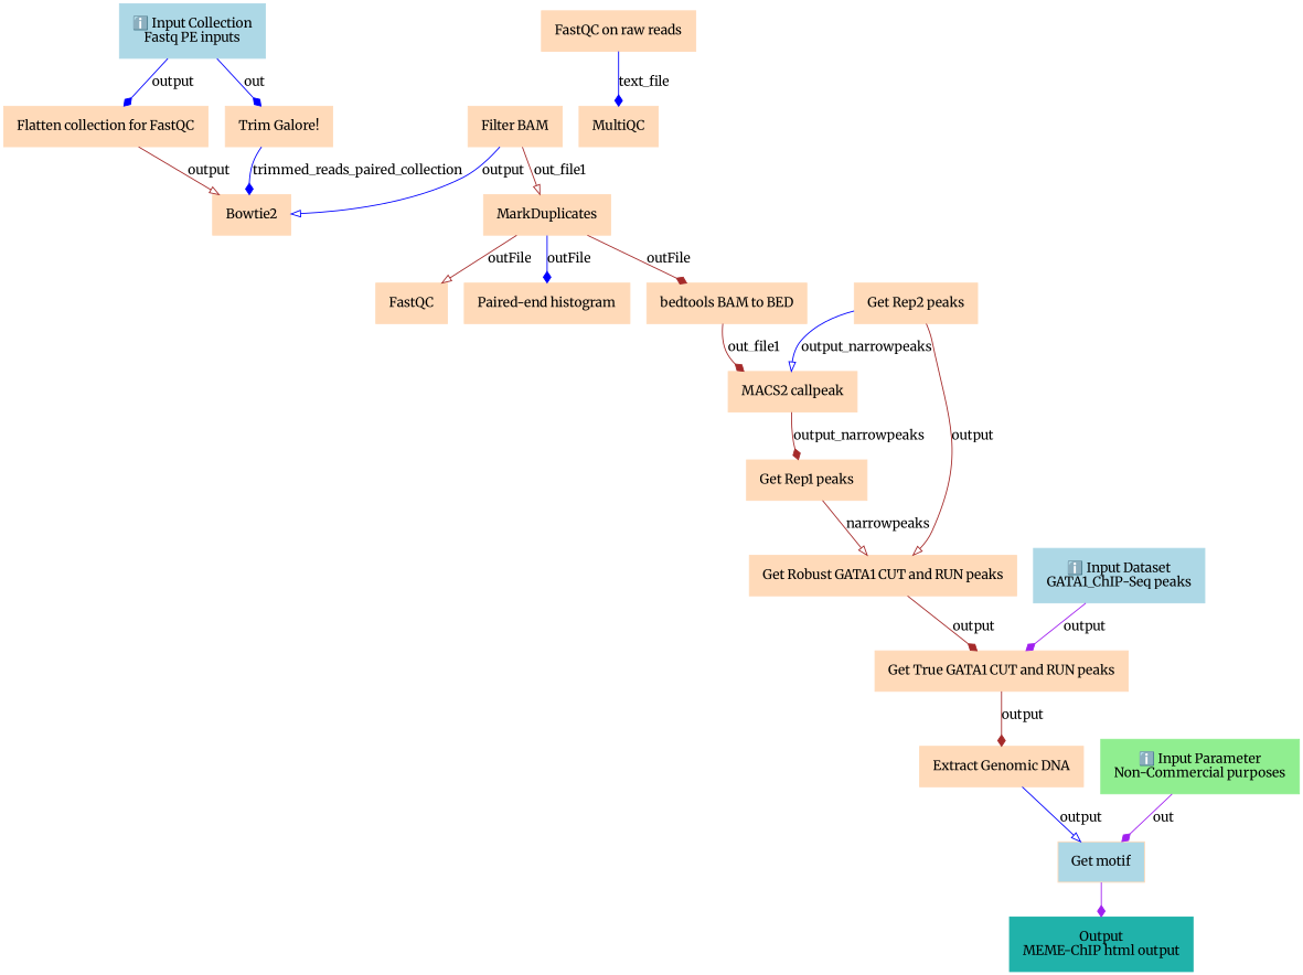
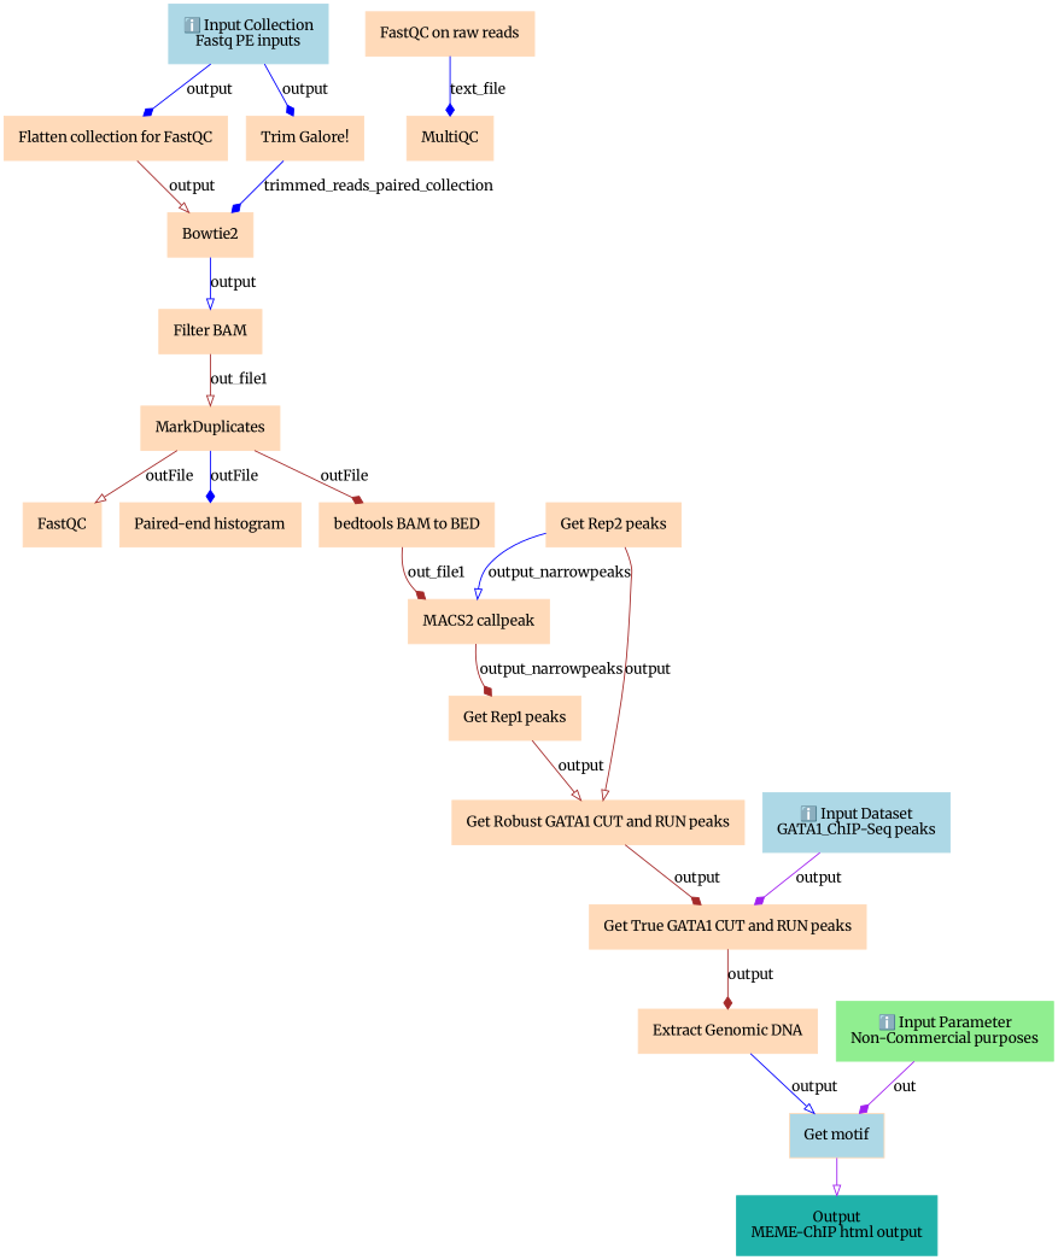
  digraph {
    fontname=Merriweather
    node [color=peachpuff fontname=Merriweather margin="0.2,0.2" shape=box style=filled]
    edge [arrowhead=diamond color=brown fontname=Merriweather]
    n1 [color=lightblue label="ℹ️ Input Collection\nFastq PE inputs"]
    n2 [label="Flatten collection for FastQC"]
    n3 [label="Trim Galore!"]
    n4 [label=Bowtie2]
    n5 [color=lightblue label="ℹ️ Input Dataset\nGATA1_ChIP-Seq peaks"]
    n6 [label="Get True GATA1 CUT and RUN peaks"]
    n7 [label="Extract Genomic DNA"]
    n8 [color=lightgreen label="ℹ️ Input Parameter\nNon-Commercial purposes"]
    n9 [fillcolor=lightblue label="Get motif"]
    n10 [color=lightseagreen label="Output\nMEME-ChIP html output"]
    n11 [label="FastQC on raw reads"]
    n12 [label=MultiQC]
    n13 [label="Filter BAM"]
    n14 [label=MarkDuplicates]
    n15 [label=FastQC]
    n16 [label="Paired-end histogram"]
    n17 [label="bedtools BAM to BED"]
    n18 [label="MACS2 callpeak"]
    n19 [label="Get Rep1 peaks"]
    n20 [label="Get Robust GATA1 CUT and RUN peaks"]
    n21 [label="Get Rep2 peaks"]
    n1 -> n2 [color=blue label=output]
-   n1 -> n3 [color=blue label=out]
+   n1 -> n3 [color=blue label=output]
    n2 -> n4 [arrowhead=onormal label=output]
    n3 -> n4 [color=blue label=trimmed_reads_paired_collection]
-   n13 -> n4 [arrowhead=onormal color=blue label=output]
+   n4 -> n13 [arrowhead=onormal color=blue label=output]
    n5 -> n6 [color=purple label=output]
    n6 -> n7 [label=output]
    n7 -> n9 [arrowhead=onormal color=blue label=output]
    n8 -> n9 [color=purple label=out]
-   n9 -> n10 [color=purple]
+   n9 -> n10 [arrowhead=onormal color=purple]
    n11 -> n12 [color=blue label=text_file]
    n13 -> n14 [arrowhead=onormal label=out_file1]
    n14 -> n15 [arrowhead=onormal label=outFile]
    n14 -> n16 [color=blue label=outFile]
    n14 -> n17 [label=outFile]
    n17 -> n18 [label=out_file1]
    n18 -> n19 [label=output_narrowpeaks]
-   n19 -> n20 [arrowhead=onormal label=narrowpeaks]
+   n19 -> n20 [arrowhead=onormal label=output]
    n20 -> n6 [label=output]
    n21 -> n18 [arrowhead=onormal color=blue label=output_narrowpeaks]
    n21 -> n20 [arrowhead=onormal label=output]
  }
